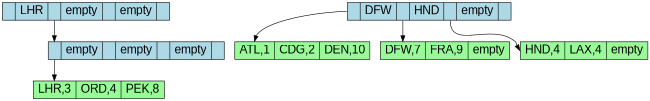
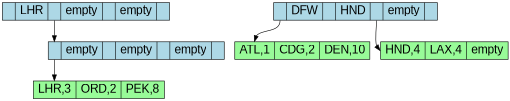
  digraph {
    aspect=3.0
    node [fillcolor=palegreen fontname=Arial fontsize=20 shape=record style=filled]
    edge [headport=f0 tailport=f1]
    n1 [fillcolor=lightblue height=.1 label="<f0> | LHR |<f1>|empty| |empty|"]
    n2 [fillcolor=lightblue height=.1 label="<f0> |empty | |empty| |empty|"]
    n3 [fillcolor=lightblue height=.1 label="<f0>| DFW |<f1> |HND|<f2>| empty|"]
    n4 [height=.1 label="<f0> ATL,1|CDG,2|DEN,10"]
-   n5 [height=.1 label="<f0> DFW,7|FRA,9|empty"]
    n6 [height=.1 label="<f0> HND,4|LAX,4|empty"]
-   n7 [height=.1 label="<f0> LHR,3|ORD,4|PEK,8"]
+   n7 [height=.1 label="<f0> LHR,3|ORD,2|PEK,8"]
    n1 -> n2
    n2 -> n7 [tailport=f0]
    n3 -> n4 [tailport=f0]
-   n3 -> n5
    n3 -> n6 [tailport=f2]
  }
